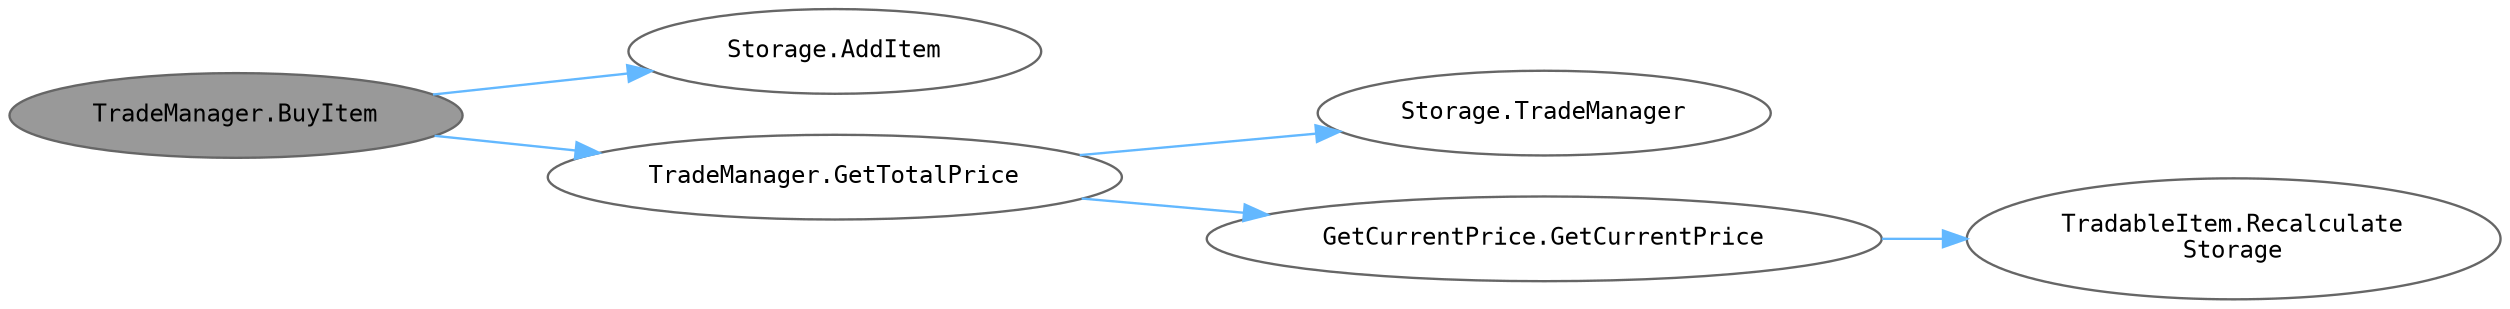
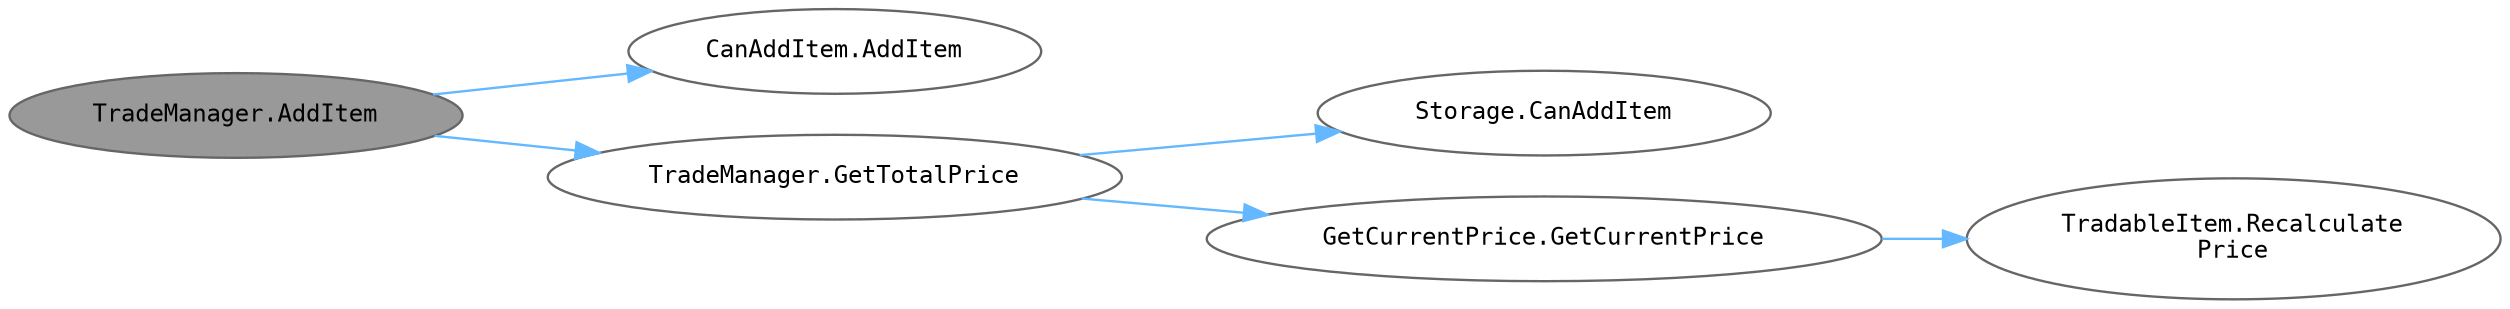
  digraph {
    rankdir=LR
    node [color=grey40 fillcolor=white fontname=Consolas fontsize=10 margin=0.1 style=filled]
    edge [color=steelblue1 fontname=Helvetica fontsize=10 labelfontname=Helvetica labelfontsize=10 style=solid]
-   n1 [color=gray40 fillcolor=grey60 fontcolor=black height=0.2 label="TradeManager.BuyItem" width=0.4]
-   n2 [height=0.2 label="Storage.AddItem" width=0.4]
+   n1 [color=gray40 fillcolor=grey60 fontcolor=black height=0.2 label="TradeManager.AddItem" width=0.4]
+   n2 [height=0.2 label="CanAddItem.AddItem" width=0.4]
    n3 [height=0.2 label="TradeManager.GetTotalPrice" width=0.4]
-   n4 [height=0.2 label="Storage.TradeManager" width=0.4]
+   n4 [height=0.2 label="Storage.CanAddItem" width=0.4]
    n5 [height=0.2 label="GetCurrentPrice.GetCurrentPrice" width=0.4]
-   n6 [height=0.2 label="TradableItem.Recalculate\lStorage" width=0.4]
+   n6 [height=0.2 label="TradableItem.Recalculate\lPrice" width=0.4]
    n1 -> n2
    n1 -> n3
    n3 -> n4
    n3 -> n5
    n5 -> n6
  }
